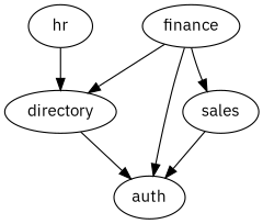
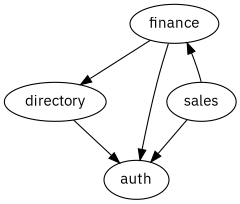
  digraph {
    fontname="IBM Plex Sans"
    node [fontname="IBM Plex Sans"]
    edge [fontname="IBM Plex Sans"]
-   hr
    directory
    auth
    finance
    sales
-   hr -> directory
    directory -> auth
    finance -> directory
    finance -> auth
    sales -> auth
-   finance -> sales
+   sales -> finance
  }
